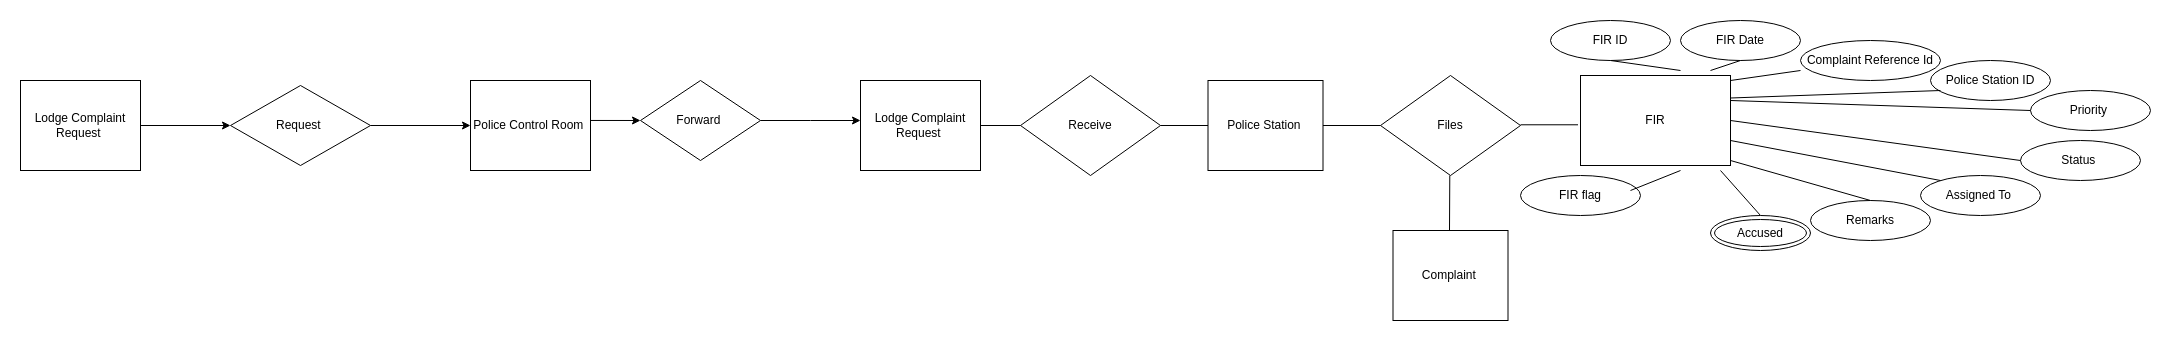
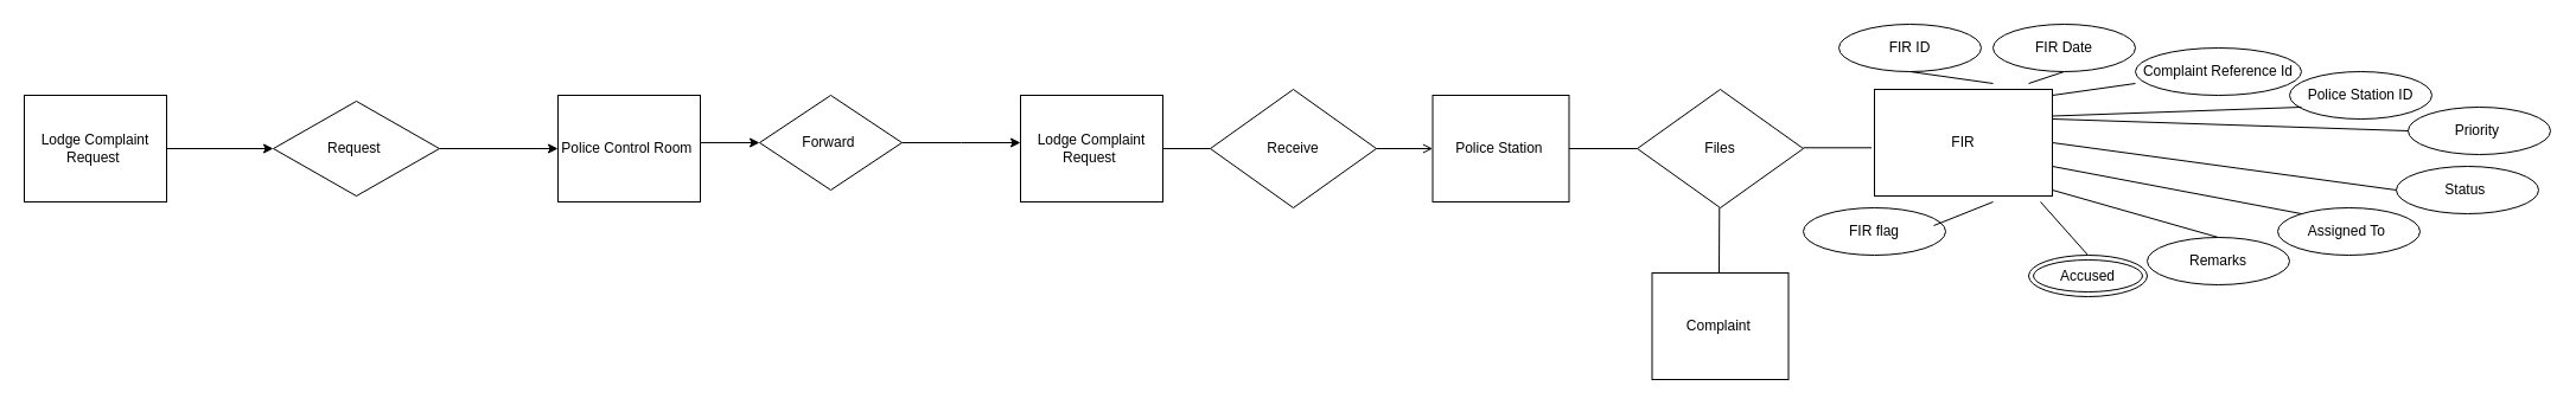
  <mxCell id="0" />
  <mxCell id="1" parent="0" />
  <mxCell id="2" value="" style="edgeStyle=orthogonalEdgeStyle;rounded=0;orthogonalLoop=1;jettySize=auto;html=1;" edge="1" parent="1" target="3"><mxGeometry relative="1" as="geometry"><mxPoint x="760" y="120" as="sourcePoint" /><Array as="points"><mxPoint x="810" y="120" /><mxPoint x="810" y="120" /></Array></mxGeometry></mxCell>
  <mxCell id="3" value="Lodge Complaint Request&amp;nbsp;" style="rounded=0;whiteSpace=wrap;html=1;" vertex="1" parent="1"><mxGeometry y="80" width="120" height="90" as="geometry" x="860" /></mxCell>
  <mxCell id="4" value="Receive" style="rhombus;whiteSpace=wrap;html=1;" vertex="1" parent="1"><mxGeometry x="1020" y="75" width="140" height="100" as="geometry" /></mxCell>
  <mxCell id="5" value="" style="endArrow=none;html=1;exitX=1;exitY=0.5;exitDx=0;exitDy=0;" edge="1" parent="1" source="3"><mxGeometry width="50" height="50" relative="1" as="geometry"><mxPoint x="1010" y="140" as="sourcePoint" /><mxPoint x="1020" y="125" as="targetPoint" /><Array as="points" /></mxGeometry></mxCell>
- <mxCell id="6" value="" style="endArrow=none;html=1;exitX=1;exitY=0.5;exitDx=0;exitDy=0;entryX=0;entryY=0.5;entryDx=0;entryDy=0;" edge="1" parent="1" source="4" target="10"><mxGeometry width="50" height="50" relative="1" as="geometry"><mxPoint x="1250" y="130" as="sourcePoint" /><mxPoint x="1290" y="125" as="targetPoint" /><Array as="points" /></mxGeometry></mxCell>
+ <mxCell id="6" value="" style="endArrow=open;html=1;exitX=1;exitY=0.5;exitDx=0;exitDy=0;entryX=0;entryY=0.5;entryDx=0;entryDy=0;" edge="1" parent="1" source="4" target="10"><mxGeometry width="50" height="50" relative="1" as="geometry"><mxPoint x="1250" y="130" as="sourcePoint" /><mxPoint x="1290" y="125" as="targetPoint" /><Array as="points" /></mxGeometry></mxCell>
  <mxCell id="7" value="Files" style="rhombus;whiteSpace=wrap;html=1;" vertex="1" parent="1"><mxGeometry x="1380" y="75" width="140" height="100" as="geometry" /></mxCell>
  <mxCell id="8" value="" style="endArrow=none;html=1;" edge="1" parent="1"><mxGeometry width="50" height="50" relative="1" as="geometry"><mxPoint x="1449.29" y="175" as="sourcePoint" /><mxPoint x="1449" y="230" as="targetPoint" /><Array as="points" /></mxGeometry></mxCell>
  <mxCell id="9" value="" style="endArrow=none;html=1;entryX=1;entryY=0.5;entryDx=0;entryDy=0;" edge="1" parent="1" target="10"><mxGeometry width="50" height="50" relative="1" as="geometry"><mxPoint x="1380" y="125" as="sourcePoint" /><mxPoint x="1330" y="130" as="targetPoint" /><Array as="points" /></mxGeometry></mxCell>
  <mxCell id="10" value="Police Station&amp;nbsp;" style="rounded=0;whiteSpace=wrap;html=1;" vertex="1" parent="1"><mxGeometry x="1207.5" y="80" width="115" height="90" as="geometry" /></mxCell>
  <mxCell id="11" value="" style="endArrow=none;html=1;entryX=1;entryY=0.5;entryDx=0;entryDy=0;" edge="1" parent="1"><mxGeometry width="50" height="50" relative="1" as="geometry"><mxPoint x="1577.5" y="124.29" as="sourcePoint" /><mxPoint x="1520" y="124.29" as="targetPoint" /><Array as="points" /></mxGeometry></mxCell>
  <mxCell id="12" value="FIR" style="rounded=0;whiteSpace=wrap;html=1;" vertex="1" parent="1"><mxGeometry x="1580" y="75" width="150" height="90" as="geometry" /></mxCell>
  <mxCell id="13" value="Complaint&amp;nbsp;" style="rounded=0;whiteSpace=wrap;html=1;" vertex="1" parent="1"><mxGeometry x="1392.5" y="230" width="115" height="90" as="geometry" /></mxCell>
  <mxCell id="14" value="Remarks" style="ellipse;whiteSpace=wrap;html=1;" vertex="1" parent="1"><mxGeometry x="1810" y="200" width="120" height="40" as="geometry" /></mxCell>
  <mxCell id="15" value="Assigned To&amp;nbsp;" style="ellipse;whiteSpace=wrap;html=1;" vertex="1" parent="1"><mxGeometry x="1920" y="175" width="120" height="40" as="geometry" /></mxCell>
  <mxCell id="16" value="Status&amp;nbsp;" style="ellipse;whiteSpace=wrap;html=1;" vertex="1" parent="1"><mxGeometry x="2020" y="140" width="120" height="40" as="geometry" /></mxCell>
  <mxCell id="17" value="Priority&amp;nbsp;" style="ellipse;whiteSpace=wrap;html=1;" vertex="1" parent="1"><mxGeometry x="2030" y="90" width="120" height="40" as="geometry" /></mxCell>
  <mxCell id="18" value="Police Station ID" style="ellipse;whiteSpace=wrap;html=1;" vertex="1" parent="1"><mxGeometry x="1930" y="60" width="120" height="40" as="geometry" /></mxCell>
  <mxCell id="19" value="Complaint Reference Id" style="ellipse;whiteSpace=wrap;html=1;" vertex="1" parent="1"><mxGeometry x="1800" y="40" width="140" height="40" as="geometry" /></mxCell>
  <mxCell id="20" value="FIR Date" style="ellipse;whiteSpace=wrap;html=1;" vertex="1" parent="1"><mxGeometry x="1680" y="20" width="120" height="40" as="geometry" /></mxCell>
  <mxCell id="21" value="FIR ID" style="ellipse;whiteSpace=wrap;html=1;movable=1;resizable=1;rotatable=1;deletable=1;editable=1;connectable=1;" vertex="1" parent="1"><mxGeometry x="1550" y="20" width="120" height="40" as="geometry" /></mxCell>
  <mxCell id="22" value="FIR flag" style="ellipse;whiteSpace=wrap;html=1;" vertex="1" parent="1"><mxGeometry x="1520" y="175" width="120" height="40" as="geometry" /></mxCell>
  <mxCell id="23" value="" style="endArrow=none;html=1;exitX=0.5;exitY=1;exitDx=0;exitDy=0;" edge="1" parent="1" source="21"><mxGeometry width="50" height="50" relative="1" as="geometry"><mxPoint x="1650" y="130" as="sourcePoint" /><mxPoint x="1680" y="70" as="targetPoint" /></mxGeometry></mxCell>
  <mxCell id="24" value="" style="endArrow=none;html=1;entryX=0.5;entryY=1;entryDx=0;entryDy=0;" edge="1" parent="1" target="20"><mxGeometry width="50" height="50" relative="1" as="geometry"><mxPoint x="1710" y="70" as="sourcePoint" /><mxPoint x="1690" y="80" as="targetPoint" /></mxGeometry></mxCell>
  <mxCell id="25" value="" style="endArrow=none;html=1;" edge="1" parent="1"><mxGeometry width="50" height="50" relative="1" as="geometry"><mxPoint x="1730" y="80" as="sourcePoint" /><mxPoint x="1800" y="70" as="targetPoint" /></mxGeometry></mxCell>
  <mxCell id="26" value="" style="endArrow=none;html=1;exitX=1;exitY=0.25;exitDx=0;exitDy=0;" edge="1" parent="1" source="12"><mxGeometry width="50" height="50" relative="1" as="geometry"><mxPoint x="1750" y="94" as="sourcePoint" /><mxPoint x="1940" y="90" as="targetPoint" /></mxGeometry></mxCell>
  <mxCell id="27" value="" style="endArrow=none;html=1;entryX=0;entryY=0.5;entryDx=0;entryDy=0;" edge="1" parent="1" target="17"><mxGeometry width="50" height="50" relative="1" as="geometry"><mxPoint x="1730" y="100" as="sourcePoint" /><mxPoint x="2000" y="106" as="targetPoint" /></mxGeometry></mxCell>
  <mxCell id="28" value="" style="endArrow=none;html=1;entryX=0;entryY=0.5;entryDx=0;entryDy=0;" edge="1" parent="1" target="16"><mxGeometry width="50" height="50" relative="1" as="geometry"><mxPoint x="1730" y="120" as="sourcePoint" /><mxPoint x="2040" y="120" as="targetPoint" /></mxGeometry></mxCell>
  <mxCell id="29" value="" style="endArrow=none;html=1;" edge="1" parent="1"><mxGeometry width="50" height="50" relative="1" as="geometry"><mxPoint x="1730" y="140" as="sourcePoint" /><mxPoint x="1940" y="180" as="targetPoint" /></mxGeometry></mxCell>
  <mxCell id="30" value="" style="endArrow=none;html=1;entryX=0.5;entryY=0;entryDx=0;entryDy=0;" edge="1" parent="1" target="14"><mxGeometry width="50" height="50" relative="1" as="geometry"><mxPoint x="1730" y="160" as="sourcePoint" /><mxPoint x="1950" y="190" as="targetPoint" /></mxGeometry></mxCell>
  <mxCell id="31" value="" style="endArrow=none;html=1;entryX=0.5;entryY=0;entryDx=0;entryDy=0;" edge="1" parent="1"><mxGeometry width="50" height="50" relative="1" as="geometry"><mxPoint x="1720" y="170" as="sourcePoint" /><mxPoint x="1760" y="215" as="targetPoint" /></mxGeometry></mxCell>
  <mxCell id="32" value="" style="endArrow=none;html=1;" edge="1" parent="1"><mxGeometry width="50" height="50" relative="1" as="geometry"><mxPoint x="1680" y="170" as="sourcePoint" /><mxPoint x="1630" y="190" as="targetPoint" /></mxGeometry></mxCell>
  <mxCell id="33" value="Accused" style="ellipse;shape=doubleEllipse;whiteSpace=wrap;html=1;" vertex="1" parent="1"><mxGeometry x="1710" y="215" width="100" height="35" as="geometry" /></mxCell>
  <mxCell id="34" value="" style="edgeStyle=orthogonalEdgeStyle;rounded=0;orthogonalLoop=1;jettySize=auto;html=1;entryX=0;entryY=0.5;entryDx=0;entryDy=0;exitX=1;exitY=0.444;exitDx=0;exitDy=0;exitPerimeter=0;" edge="1" parent="1" source="37" target="35"><mxGeometry relative="1" as="geometry"><mxPoint x="600" y="120" as="sourcePoint" /><mxPoint x="660" y="120" as="targetPoint" /><Array as="points" /></mxGeometry></mxCell>
  <mxCell id="35" value="Forward&amp;nbsp;" style="rhombus;whiteSpace=wrap;html=1;rounded=0;" vertex="1" parent="1"><mxGeometry x="640" y="80" width="120" height="80" as="geometry" /></mxCell>
  <mxCell id="36" value="" style="edgeStyle=orthogonalEdgeStyle;rounded=0;orthogonalLoop=1;jettySize=auto;html=1;" edge="1" parent="1" source="39" target="37"><mxGeometry relative="1" as="geometry" /></mxCell>
  <mxCell id="37" value="Police Control Room&amp;nbsp;" style="whiteSpace=wrap;html=1;rounded=0;" vertex="1" parent="1"><mxGeometry x="470" y="80" width="120" height="90" as="geometry" /></mxCell>
  <mxCell id="38" value="" style="edgeStyle=orthogonalEdgeStyle;rounded=0;orthogonalLoop=1;jettySize=auto;html=1;" edge="1" parent="1" source="40" target="39"><mxGeometry relative="1" as="geometry" /></mxCell>
  <mxCell id="39" value="Request&amp;nbsp;" style="rhombus;whiteSpace=wrap;html=1;rounded=0;" vertex="1" parent="1"><mxGeometry x="230" y="85" width="140" height="80" as="geometry" /></mxCell>
  <mxCell id="40" value="Lodge Complaint Request&amp;nbsp;" style="whiteSpace=wrap;html=1;rounded=0;" vertex="1" parent="1"><mxGeometry x="20" y="80" width="120" height="90" as="geometry" /></mxCell>
